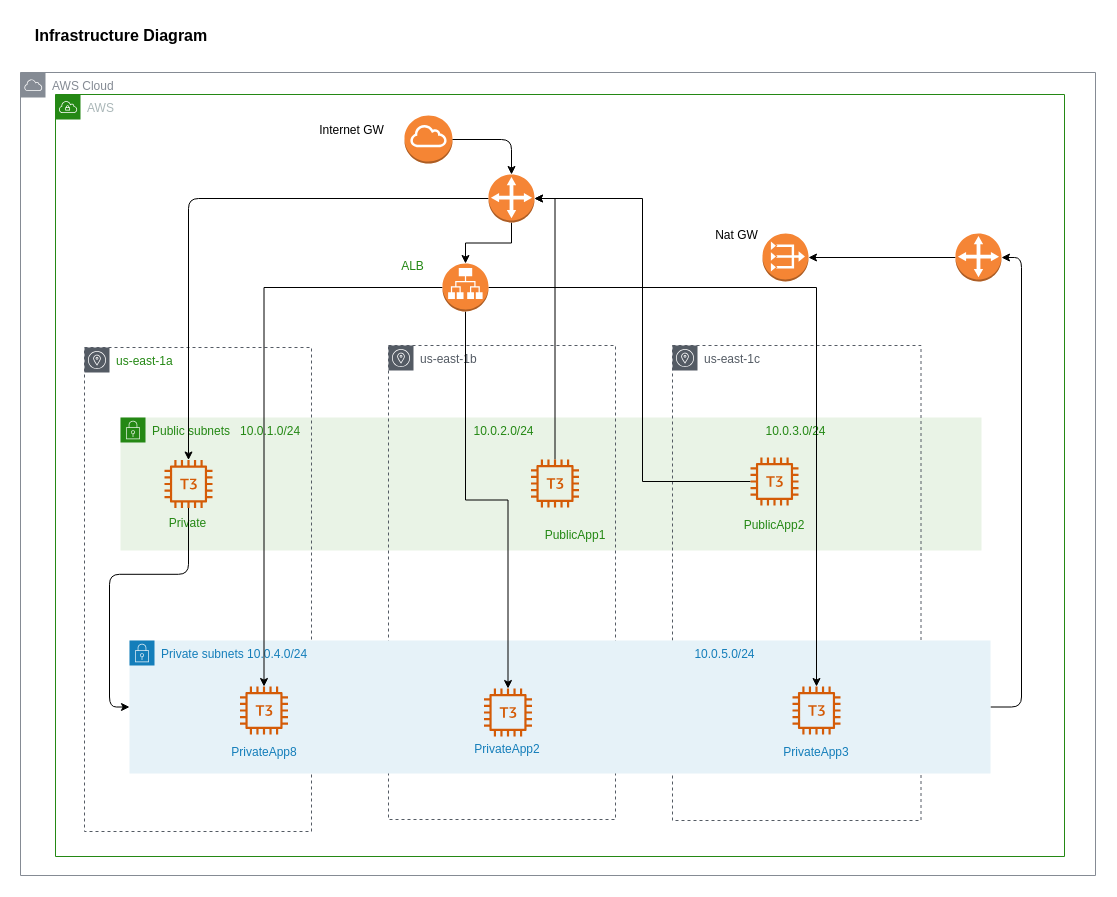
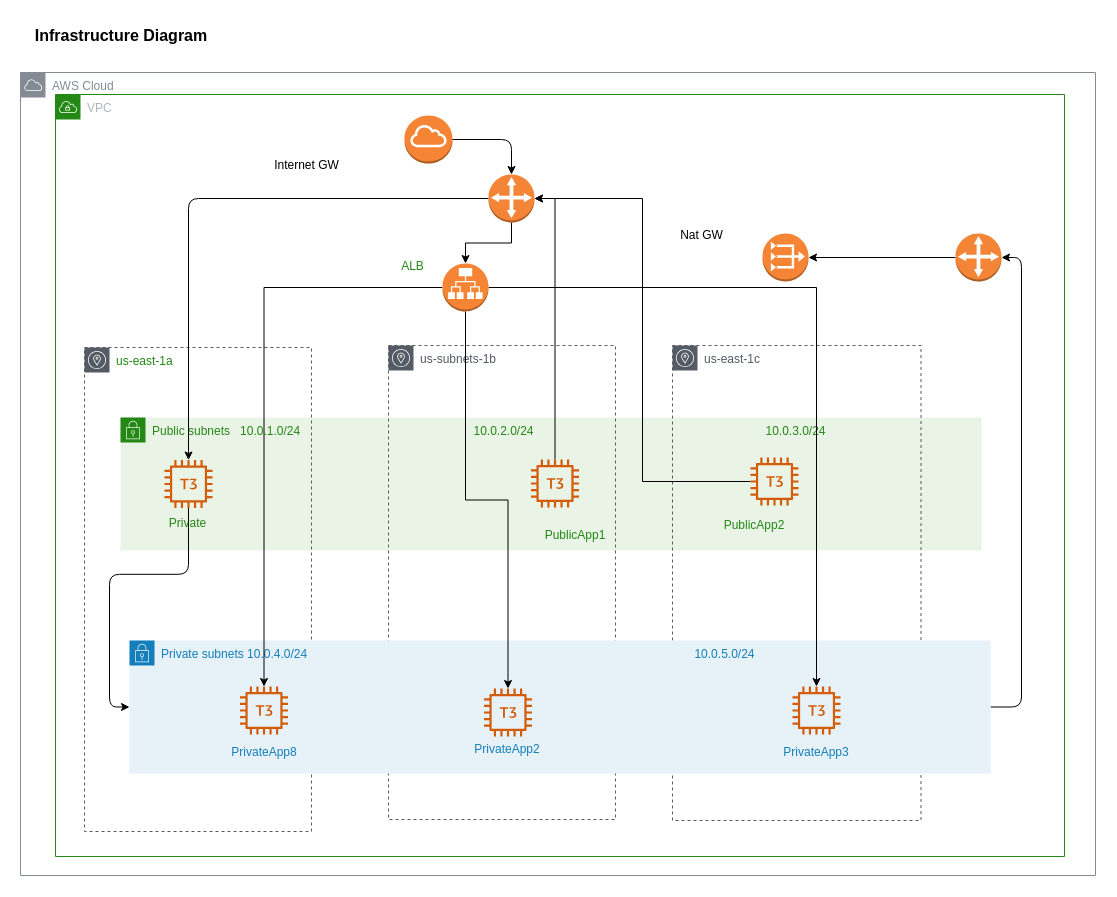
  <mxCell id="0" />
  <mxCell id="1" parent="0" />
  <mxCell id="2" value="Public subnets&amp;nbsp; &amp;nbsp;10.0.1.0/24&amp;nbsp; &amp;nbsp; &amp;nbsp; &amp;nbsp; &amp;nbsp; &amp;nbsp; &amp;nbsp; &amp;nbsp; &amp;nbsp; &amp;nbsp; &amp;nbsp; &amp;nbsp; &amp;nbsp; &amp;nbsp; &amp;nbsp; &amp;nbsp; &amp;nbsp; &amp;nbsp; &amp;nbsp; &amp;nbsp; &amp;nbsp; &amp;nbsp; &amp;nbsp; &amp;nbsp; &amp;nbsp; &amp;nbsp; 10.0.2.0/24&lt;span style=&quot;white-space: pre&quot;&gt;&#09;&lt;/span&gt;&lt;span style=&quot;white-space: pre&quot;&gt;&#09;&lt;/span&gt;&lt;span style=&quot;white-space: pre&quot;&gt;&#09;&lt;/span&gt;&lt;span style=&quot;white-space: pre&quot;&gt;&#09;&lt;/span&gt;&lt;span style=&quot;white-space: pre&quot;&gt;&#09;&lt;/span&gt;&lt;span style=&quot;white-space: pre&quot;&gt;&#09;&lt;/span&gt;&lt;span style=&quot;white-space: pre&quot;&gt;&#09;&lt;/span&gt;&lt;span style=&quot;white-space: pre&quot;&gt;&#09;&lt;/span&gt;&lt;span style=&quot;white-space: pre&quot;&gt;&#09;&lt;/span&gt;10.0.3.0/24" style="points=[[0,0],[0.25,0],[0.5,0],[0.75,0],[1,0],[1,0.25],[1,0.5],[1,0.75],[1,1],[0.75,1],[0.5,1],[0.25,1],[0,1],[0,0.75],[0,0.5],[0,0.25]];outlineConnect=0;gradientColor=none;html=1;whiteSpace=wrap;fontSize=12;fontStyle=0;container=1;pointerEvents=0;collapsible=0;recursiveResize=0;shape=mxgraph.aws4.group;grIcon=mxgraph.aws4.group_security_group;grStroke=0;strokeColor=#248814;fillColor=#E9F3E6;verticalAlign=top;align=left;spacingLeft=30;fontColor=#248814;dashed=0;aspect=fixed;" parent="1" vertex="1"><mxGeometry x="120" y="417" width="861" height="133" as="geometry" /></mxCell>
  <mxCell id="3" value="&lt;font color=&quot;#248814&quot;&gt;Private&lt;/font&gt;" style="text;html=1;strokeColor=none;fillColor=none;align=center;verticalAlign=middle;whiteSpace=wrap;rounded=0;" parent="2" vertex="1"><mxGeometry x="46" y="94" width="43" height="24.5" as="geometry" /></mxCell>
  <mxCell id="4" value="AWS Cloud" style="sketch=0;outlineConnect=0;gradientColor=none;html=1;whiteSpace=wrap;fontSize=12;fontStyle=0;shape=mxgraph.aws4.group;grIcon=mxgraph.aws4.group_aws_cloud;strokeColor=#858B94;fillColor=none;verticalAlign=top;align=left;spacingLeft=30;fontColor=#858B94;dashed=0;" parent="1" vertex="1"><mxGeometry x="20" y="72" width="1075" height="803" as="geometry" /></mxCell>
  <mxCell id="5" value="us-east-1a" style="sketch=0;outlineConnect=0;gradientColor=none;html=1;whiteSpace=wrap;fontSize=12;fontStyle=0;shape=mxgraph.aws4.group;grIcon=mxgraph.aws4.group_availability_zone;strokeColor=#545B64;fillColor=none;verticalAlign=top;align=left;spacingLeft=30;fontColor=#248814;dashed=1;" parent="1" vertex="1"><mxGeometry x="84" y="347" width="227" height="484" as="geometry" /></mxCell>
- <mxCell id="6" value="AWS" style="points=[[0,0],[0.25,0],[0.5,0],[0.75,0],[1,0],[1,0.25],[1,0.5],[1,0.75],[1,1],[0.75,1],[0.5,1],[0.25,1],[0,1],[0,0.75],[0,0.5],[0,0.25]];outlineConnect=0;gradientColor=none;html=1;whiteSpace=wrap;fontSize=12;fontStyle=0;container=0;pointerEvents=0;collapsible=0;recursiveResize=0;shape=mxgraph.aws4.group;grIcon=mxgraph.aws4.group_vpc;strokeColor=#248814;fillColor=none;verticalAlign=top;align=left;spacingLeft=30;fontColor=#AAB7B8;dashed=0;" parent="1" vertex="1"><mxGeometry x="55" y="94" width="1009" height="762" as="geometry" /></mxCell>
+ <mxCell id="6" value="VPC" style="points=[[0,0],[0.25,0],[0.5,0],[0.75,0],[1,0],[1,0.25],[1,0.5],[1,0.75],[1,1],[0.75,1],[0.5,1],[0.25,1],[0,1],[0,0.75],[0,0.5],[0,0.25]];outlineConnect=0;gradientColor=none;html=1;whiteSpace=wrap;fontSize=12;fontStyle=0;container=0;pointerEvents=0;collapsible=0;recursiveResize=0;shape=mxgraph.aws4.group;grIcon=mxgraph.aws4.group_vpc;strokeColor=#248814;fillColor=none;verticalAlign=top;align=left;spacingLeft=30;fontColor=#AAB7B8;dashed=0;" parent="1" vertex="1"><mxGeometry x="55" y="94" width="1009" height="762" as="geometry" /></mxCell>
  <mxCell id="7" value="" style="outlineConnect=0;dashed=0;verticalLabelPosition=bottom;verticalAlign=top;align=center;html=1;shape=mxgraph.aws3.vpc_nat_gateway;fillColor=#F58534;gradientColor=none;fontColor=#000000;aspect=fixed;" parent="1" vertex="1"><mxGeometry x="762" y="233" width="46" height="48" as="geometry" /></mxCell>
  <mxCell id="8" style="edgeStyle=orthogonalEdgeStyle;rounded=1;sketch=0;jumpStyle=none;orthogonalLoop=1;jettySize=auto;html=1;fontColor=#000000;strokeColor=default;" parent="1" source="9" target="7" edge="1"><mxGeometry relative="1" as="geometry" /></mxCell>
  <mxCell id="9" value="" style="outlineConnect=0;dashed=0;verticalLabelPosition=bottom;verticalAlign=top;align=center;html=1;shape=mxgraph.aws3.customer_gateway;fillColor=#F58536;gradientColor=none;fontColor=#147EBA;" parent="1" vertex="1"><mxGeometry x="955" y="233" width="46" height="48" as="geometry" /></mxCell>
  <mxCell id="10" style="edgeStyle=orthogonalEdgeStyle;rounded=1;orthogonalLoop=1;jettySize=auto;html=1;fontColor=#000000;exitX=1;exitY=0.5;exitDx=0;exitDy=0;entryX=1;entryY=0.5;entryDx=0;entryDy=0;entryPerimeter=0;" parent="1" source="23" target="9" edge="1"><mxGeometry relative="1" as="geometry"><mxPoint x="978" y="708" as="sourcePoint" /></mxGeometry></mxCell>
- <mxCell id="11" value="Nat GW" style="text;html=1;strokeColor=none;fillColor=none;align=center;verticalAlign=middle;whiteSpace=wrap;rounded=0;fontColor=#000000;" parent="1" vertex="1"><mxGeometry x="711" y="220" width="51" height="30" as="geometry" /></mxCell>
+ <mxCell id="11" value="Nat GW" style="text;html=1;strokeColor=none;fillColor=none;align=center;verticalAlign=middle;whiteSpace=wrap;rounded=0;fontColor=#000000;" parent="1" vertex="1"><mxGeometry x="676" y="220" width="51" height="30" as="geometry" /></mxCell>
  <mxCell id="12" value="&lt;b&gt;&lt;font style=&quot;font-size: 16px&quot;&gt;Infrastructure Diagram&lt;/font&gt;&lt;/b&gt;" style="text;html=1;strokeColor=none;fillColor=none;align=center;verticalAlign=middle;whiteSpace=wrap;rounded=0;fontColor=#000000;" parent="1" vertex="1"><mxGeometry x="30" y="20" width="182" height="30" as="geometry" /></mxCell>
  <mxCell id="13" style="edgeStyle=orthogonalEdgeStyle;rounded=1;orthogonalLoop=1;jettySize=auto;html=1;fontColor=#147EBA;" parent="1" source="21" target="15" edge="1"><mxGeometry relative="1" as="geometry" /></mxCell>
  <mxCell id="14" style="edgeStyle=orthogonalEdgeStyle;rounded=1;sketch=0;jumpStyle=none;orthogonalLoop=1;jettySize=auto;html=1;entryX=0;entryY=0.5;entryDx=0;entryDy=0;fontColor=#000000;strokeColor=default;" parent="1" source="15" target="23" edge="1"><mxGeometry relative="1" as="geometry" /></mxCell>
  <mxCell id="15" value="" style="sketch=0;outlineConnect=0;fontColor=#232F3E;gradientColor=none;fillColor=#D45B07;strokeColor=none;dashed=0;verticalLabelPosition=bottom;verticalAlign=top;align=center;html=1;fontSize=12;fontStyle=0;aspect=fixed;pointerEvents=1;shape=mxgraph.aws4.t3_instance;" parent="1" vertex="1"><mxGeometry x="164" y="459.5" width="48" height="48" as="geometry" /></mxCell>
  <mxCell id="16" value="" style="outlineConnect=0;dashed=0;verticalLabelPosition=bottom;verticalAlign=top;align=center;html=1;shape=mxgraph.aws3.internet_gateway;fillColor=#F58534;gradientColor=none;fontColor=#147EBA;aspect=fixed;" parent="1" vertex="1"><mxGeometry x="404" y="115" width="48" height="48" as="geometry" /></mxCell>
  <mxCell id="17" style="edgeStyle=orthogonalEdgeStyle;rounded=1;orthogonalLoop=1;jettySize=auto;html=1;fontColor=#000000;" parent="1" source="16" target="21" edge="1"><mxGeometry relative="1" as="geometry" /></mxCell>
  <mxCell id="18" value="us-east-1c" style="sketch=0;outlineConnect=0;gradientColor=none;html=1;whiteSpace=wrap;fontSize=12;fontStyle=0;shape=mxgraph.aws4.group;grIcon=mxgraph.aws4.group_availability_zone;strokeColor=#545B64;fillColor=none;verticalAlign=top;align=left;spacingLeft=30;fontColor=#545B64;dashed=1;" parent="1" vertex="1"><mxGeometry x="672" y="345" width="248.5" height="475" as="geometry" /></mxCell>
- <mxCell id="19" value="us-east-1b" style="sketch=0;outlineConnect=0;gradientColor=none;html=1;whiteSpace=wrap;fontSize=12;fontStyle=0;shape=mxgraph.aws4.group;grIcon=mxgraph.aws4.group_availability_zone;strokeColor=#545B64;fillColor=none;verticalAlign=top;align=left;spacingLeft=30;fontColor=#545B64;dashed=1;aspect=fixed;" parent="1" vertex="1"><mxGeometry x="388" y="345" width="227" height="474" as="geometry" /></mxCell>
+ <mxCell id="19" value="us-subnets-1b" style="sketch=0;outlineConnect=0;gradientColor=none;html=1;whiteSpace=wrap;fontSize=12;fontStyle=0;shape=mxgraph.aws4.group;grIcon=mxgraph.aws4.group_availability_zone;strokeColor=#545B64;fillColor=none;verticalAlign=top;align=left;spacingLeft=30;fontColor=#545B64;dashed=1;aspect=fixed;" parent="1" vertex="1"><mxGeometry x="388" y="345" width="227" height="474" as="geometry" /></mxCell>
  <mxCell id="20" style="edgeStyle=orthogonalEdgeStyle;rounded=0;orthogonalLoop=1;jettySize=auto;html=1;" parent="1" source="21" target="33" edge="1"><mxGeometry relative="1" as="geometry" /></mxCell>
  <mxCell id="21" value="" style="outlineConnect=0;dashed=0;verticalLabelPosition=bottom;verticalAlign=top;align=center;html=1;shape=mxgraph.aws3.customer_gateway;fillColor=#F58536;gradientColor=none;fontColor=#147EBA;" parent="1" vertex="1"><mxGeometry x="488" y="174" width="46" height="48" as="geometry" /></mxCell>
- <mxCell id="22" value="Internet GW" style="text;html=1;strokeColor=none;fillColor=none;align=center;verticalAlign=middle;whiteSpace=wrap;rounded=0;fontColor=#000000;" parent="1" vertex="1"><mxGeometry x="315" y="115" width="73" height="30" as="geometry" /></mxCell>
+ <mxCell id="22" value="Internet GW" style="text;html=1;strokeColor=none;fillColor=none;align=center;verticalAlign=middle;whiteSpace=wrap;rounded=0;fontColor=#000000;" parent="1" vertex="1"><mxGeometry x="270" y="150" width="73" height="30" as="geometry" /></mxCell>
  <mxCell id="23" value="Private subnets 10.0.4.0/24 &lt;span style=&quot;white-space: pre&quot;&gt;&#09;&lt;/span&gt;&lt;span style=&quot;white-space: pre&quot;&gt;&#09;&lt;/span&gt;&lt;span style=&quot;white-space: pre&quot;&gt;&#09;&lt;/span&gt;&lt;span style=&quot;white-space: pre&quot;&gt;&#09;&lt;/span&gt;&lt;span style=&quot;white-space: pre&quot;&gt;&#09;&lt;/span&gt;&lt;span style=&quot;white-space: pre&quot;&gt;&#09;&lt;/span&gt;&lt;span style=&quot;white-space: pre&quot;&gt;&#09;&lt;/span&gt;&lt;span style=&quot;white-space: pre&quot;&gt;&#09;&lt;/span&gt;&lt;span style=&quot;white-space: pre&quot;&gt;&#09;&lt;/span&gt;&lt;span style=&quot;white-space: pre&quot;&gt;&#09;&lt;/span&gt;&lt;span style=&quot;white-space: pre&quot;&gt;&#09;&lt;/span&gt;&lt;span style=&quot;white-space: pre&quot;&gt;&#09;&lt;/span&gt;&lt;span style=&quot;white-space: pre&quot;&gt;&#09;&lt;/span&gt;&lt;span style=&quot;white-space: pre&quot;&gt;&#09;&lt;span style=&quot;white-space: pre&quot;&gt;&#09;&lt;/span&gt;&lt;/span&gt;10.0.5.0/24" style="points=[[0,0],[0.25,0],[0.5,0],[0.75,0],[1,0],[1,0.25],[1,0.5],[1,0.75],[1,1],[0.75,1],[0.5,1],[0.25,1],[0,1],[0,0.75],[0,0.5],[0,0.25]];outlineConnect=0;gradientColor=none;html=1;whiteSpace=wrap;fontSize=12;fontStyle=0;container=1;pointerEvents=0;collapsible=0;recursiveResize=0;shape=mxgraph.aws4.group;grIcon=mxgraph.aws4.group_security_group;grStroke=0;strokeColor=#147EBA;fillColor=#E6F2F8;verticalAlign=top;align=left;spacingLeft=30;fontColor=#147EBA;dashed=0;" parent="1" vertex="1"><mxGeometry x="129" y="640" width="861" height="133" as="geometry" /></mxCell>
  <mxCell id="24" value="" style="sketch=0;outlineConnect=0;fontColor=#232F3E;gradientColor=none;fillColor=#D45B07;strokeColor=none;dashed=0;verticalLabelPosition=bottom;verticalAlign=top;align=center;html=1;fontSize=12;fontStyle=0;aspect=fixed;pointerEvents=1;shape=mxgraph.aws4.t3_instance;" parent="23" vertex="1"><mxGeometry x="110.5" y="46" width="48" height="48" as="geometry" /></mxCell>
  <mxCell id="25" value="" style="sketch=0;outlineConnect=0;fontColor=#232F3E;gradientColor=none;fillColor=#D45B07;strokeColor=none;dashed=0;verticalLabelPosition=bottom;verticalAlign=top;align=center;html=1;fontSize=12;fontStyle=0;aspect=fixed;pointerEvents=1;shape=mxgraph.aws4.t3_instance;" parent="23" vertex="1"><mxGeometry x="663" y="46" width="48" height="48" as="geometry" /></mxCell>
  <mxCell id="26" value="PrivateApp8" style="text;html=1;strokeColor=none;fillColor=none;align=center;verticalAlign=middle;whiteSpace=wrap;rounded=0;fontColor=#147EBA;" parent="23" vertex="1"><mxGeometry x="93.63" y="99" width="81.75" height="25" as="geometry" /></mxCell>
  <mxCell id="27" value="PrivateApp3" style="text;html=1;strokeColor=none;fillColor=none;align=center;verticalAlign=middle;whiteSpace=wrap;rounded=0;fontColor=#147EBA;" parent="23" vertex="1"><mxGeometry x="646.12" y="99" width="81.75" height="25" as="geometry" /></mxCell>
  <mxCell id="28" value="" style="sketch=0;outlineConnect=0;fontColor=#232F3E;gradientColor=none;fillColor=#D45B07;strokeColor=none;dashed=0;verticalLabelPosition=bottom;verticalAlign=top;align=center;html=1;fontSize=12;fontStyle=0;aspect=fixed;pointerEvents=1;shape=mxgraph.aws4.t3_instance;" parent="1" vertex="1"><mxGeometry x="483.5" y="688" width="48" height="48" as="geometry" /></mxCell>
  <mxCell id="29" value="PrivateApp2" style="text;html=1;strokeColor=none;fillColor=none;align=center;verticalAlign=middle;whiteSpace=wrap;rounded=0;fontColor=#147EBA;" parent="1" vertex="1"><mxGeometry x="465.63" y="736" width="81.75" height="25" as="geometry" /></mxCell>
  <mxCell id="30" style="edgeStyle=orthogonalEdgeStyle;rounded=0;orthogonalLoop=1;jettySize=auto;html=1;" parent="1" source="33" target="24" edge="1"><mxGeometry relative="1" as="geometry" /></mxCell>
  <mxCell id="31" style="edgeStyle=orthogonalEdgeStyle;rounded=0;orthogonalLoop=1;jettySize=auto;html=1;" parent="1" source="33" target="28" edge="1"><mxGeometry relative="1" as="geometry" /></mxCell>
  <mxCell id="32" style="edgeStyle=orthogonalEdgeStyle;rounded=0;orthogonalLoop=1;jettySize=auto;html=1;" parent="1" source="33" target="25" edge="1"><mxGeometry relative="1" as="geometry" /></mxCell>
  <mxCell id="33" value="" style="outlineConnect=0;dashed=0;verticalLabelPosition=bottom;verticalAlign=top;align=center;html=1;shape=mxgraph.aws3.application_load_balancer;fillColor=#F58534;gradientColor=none;aspect=fixed;" parent="1" vertex="1"><mxGeometry x="442" y="263" width="46" height="48" as="geometry" /></mxCell>
  <mxCell id="34" value="&lt;font color=&quot;#248814&quot;&gt;ALB&lt;/font&gt;" style="text;html=1;strokeColor=none;fillColor=none;align=center;verticalAlign=middle;whiteSpace=wrap;rounded=0;" parent="1" vertex="1"><mxGeometry x="391" y="254" width="43" height="24.5" as="geometry" /></mxCell>
  <mxCell id="35" style="edgeStyle=orthogonalEdgeStyle;rounded=0;orthogonalLoop=1;jettySize=auto;html=1;entryX=1;entryY=0.5;entryDx=0;entryDy=0;entryPerimeter=0;fontColor=#248814;" parent="1" source="36" target="21" edge="1"><mxGeometry relative="1" as="geometry" /></mxCell>
  <mxCell id="36" value="" style="sketch=0;outlineConnect=0;fontColor=#232F3E;gradientColor=none;fillColor=#D45B07;strokeColor=none;dashed=0;verticalLabelPosition=bottom;verticalAlign=top;align=center;html=1;fontSize=12;fontStyle=0;aspect=fixed;pointerEvents=1;shape=mxgraph.aws4.t3_instance;" parent="1" vertex="1"><mxGeometry x="530.5" y="459" width="48" height="48" as="geometry" /></mxCell>
  <mxCell id="37" value="PublicApp1" style="text;html=1;strokeColor=none;fillColor=none;align=center;verticalAlign=middle;whiteSpace=wrap;rounded=0;fontColor=#248814;" parent="1" vertex="1"><mxGeometry x="544.5" y="522" width="60" height="25" as="geometry" /></mxCell>
- <mxCell id="38" value="PublicApp2" style="text;html=1;strokeColor=none;fillColor=none;align=center;verticalAlign=middle;whiteSpace=wrap;rounded=0;fontColor=#248814;" parent="1" vertex="1"><mxGeometry x="744" y="512" width="60" height="25" as="geometry" /></mxCell>
+ <mxCell id="38" value="PublicApp2" style="text;html=1;strokeColor=none;fillColor=none;align=center;verticalAlign=middle;whiteSpace=wrap;rounded=0;fontColor=#248814;" parent="1" vertex="1"><mxGeometry x="724" y="512" width="60" height="25" as="geometry" /></mxCell>
  <mxCell id="39" style="edgeStyle=orthogonalEdgeStyle;rounded=0;orthogonalLoop=1;jettySize=auto;html=1;entryX=1;entryY=0.5;entryDx=0;entryDy=0;entryPerimeter=0;fontColor=#248814;" parent="1" source="40" target="21" edge="1"><mxGeometry relative="1" as="geometry" /></mxCell>
  <mxCell id="40" value="" style="sketch=0;outlineConnect=0;fontColor=#232F3E;gradientColor=none;fillColor=#D45B07;strokeColor=none;dashed=0;verticalLabelPosition=bottom;verticalAlign=top;align=center;html=1;fontSize=12;fontStyle=0;aspect=fixed;pointerEvents=1;shape=mxgraph.aws4.t3_instance;" parent="1" vertex="1"><mxGeometry x="750" y="457" width="48" height="48" as="geometry" /></mxCell>
